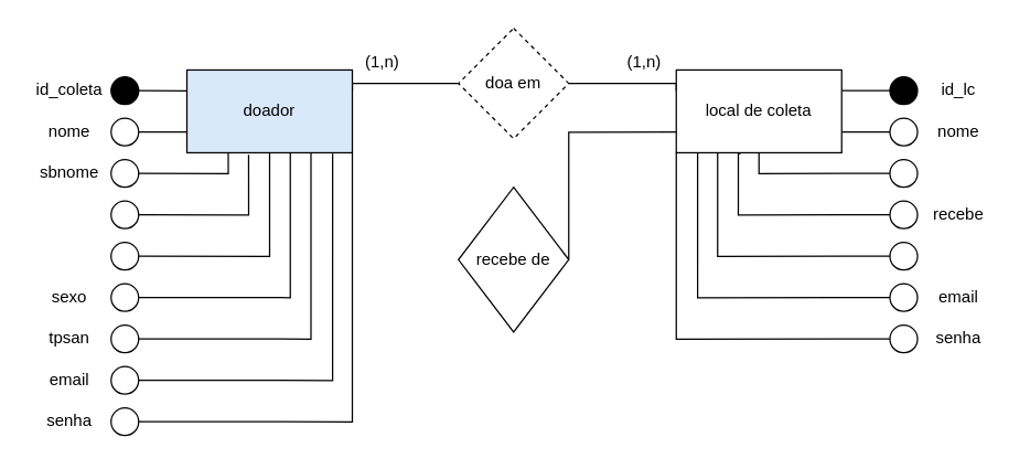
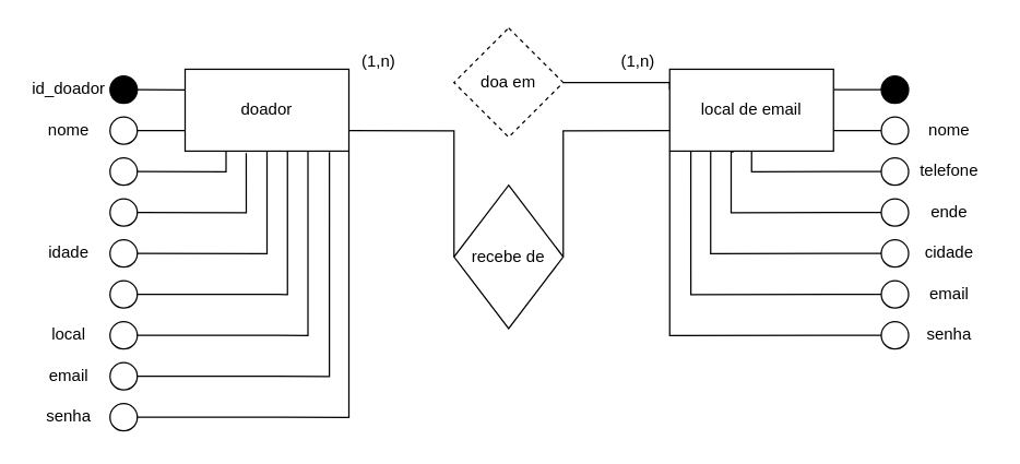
  <mxCell id="0" />
  <mxCell id="1" parent="0" />
- <mxCell id="2" style="edgeStyle=orthogonalEdgeStyle;rounded=0;orthogonalLoop=1;jettySize=auto;html=1;exitX=1;exitY=0.25;exitDx=0;exitDy=0;entryX=0;entryY=0.5;entryDx=0;entryDy=0;endArrow=none;endFill=0;" parent="1" source="3" target="5" edge="1"><mxGeometry relative="1" as="geometry"><Array as="points"><mxPoint x="255" y="60" /></Array></mxGeometry></mxCell>
- <mxCell id="3" value="doador" style="rounded=0;whiteSpace=wrap;html=1;fillColor=#dae8fc;" parent="1" vertex="1"><mxGeometry x="135" y="50.25" width="120" height="60" as="geometry" /></mxCell>
+ <mxCell id="3" value="doador" style="rounded=0;whiteSpace=wrap;html=1;" parent="1" vertex="1"><mxGeometry x="135" y="50.25" width="120" height="60" as="geometry" /></mxCell>
  <mxCell id="4" style="edgeStyle=orthogonalEdgeStyle;rounded=0;orthogonalLoop=1;jettySize=auto;html=1;exitX=1;exitY=0.5;exitDx=0;exitDy=0;entryX=0;entryY=0.25;entryDx=0;entryDy=0;endArrow=none;endFill=0;" parent="1" source="5" target="9" edge="1"><mxGeometry relative="1" as="geometry"><mxPoint x="456" y="194" as="targetPoint" /><Array as="points"><mxPoint x="490" y="60" /></Array></mxGeometry></mxCell>
  <mxCell id="5" value="doa em" style="rhombus;whiteSpace=wrap;html=1;dashed=1;" parent="1" vertex="1"><mxGeometry x="332" y="20" width="80" height="80" as="geometry" /></mxCell>
  <mxCell id="6" style="edgeStyle=orthogonalEdgeStyle;rounded=0;orthogonalLoop=1;jettySize=auto;html=1;exitX=1;exitY=0.25;exitDx=0;exitDy=0;entryX=0;entryY=0.5;entryDx=0;entryDy=0;endArrow=none;endFill=0;" parent="1" source="9" target="27" edge="1"><mxGeometry relative="1" as="geometry" /></mxCell>
  <mxCell id="7" style="edgeStyle=orthogonalEdgeStyle;rounded=0;orthogonalLoop=1;jettySize=auto;html=1;exitX=1;exitY=0.75;exitDx=0;exitDy=0;entryX=0;entryY=0.5;entryDx=0;entryDy=0;endArrow=none;endFill=0;" parent="1" source="9" target="28" edge="1"><mxGeometry relative="1" as="geometry" /></mxCell>
  <mxCell id="8" style="edgeStyle=orthogonalEdgeStyle;rounded=0;orthogonalLoop=1;jettySize=auto;html=1;exitX=0.129;exitY=0.998;exitDx=0;exitDy=0;entryX=0;entryY=0.5;entryDx=0;entryDy=0;endArrow=none;endFill=0;exitPerimeter=0;" parent="1" source="9" target="45" edge="1"><mxGeometry relative="1" as="geometry"><mxPoint x="645" y="205.25" as="targetPoint" /><Array as="points"><mxPoint x="505" y="215.25" /></Array></mxGeometry></mxCell>
- <mxCell id="9" value="local de coleta" style="rounded=0;whiteSpace=wrap;html=1;" parent="1" vertex="1"><mxGeometry x="490" y="50.25" width="120" height="60" as="geometry" /></mxCell>
+ <mxCell id="9" value="local de email" style="rounded=0;whiteSpace=wrap;html=1;" parent="1" vertex="1"><mxGeometry x="490" y="50.25" width="120" height="60" as="geometry" /></mxCell>
  <mxCell id="10" style="edgeStyle=orthogonalEdgeStyle;rounded=0;orthogonalLoop=1;jettySize=auto;html=1;exitX=1;exitY=0.5;exitDx=0;exitDy=0;entryX=0;entryY=0.25;entryDx=0;entryDy=0;endArrow=none;endFill=0;" parent="1" source="11" target="3" edge="1"><mxGeometry relative="1" as="geometry" /></mxCell>
  <mxCell id="11" value="" style="ellipse;whiteSpace=wrap;html=1;aspect=fixed;fillColor=#000000;" parent="1" vertex="1"><mxGeometry x="80" y="55.25" width="20" height="20" as="geometry" /></mxCell>
  <mxCell id="12" value="" style="ellipse;whiteSpace=wrap;html=1;aspect=fixed;" parent="1" vertex="1"><mxGeometry x="80" y="115.25" width="20" height="20" as="geometry" /></mxCell>
  <mxCell id="13" style="edgeStyle=orthogonalEdgeStyle;rounded=0;orthogonalLoop=1;jettySize=auto;html=1;exitX=1;exitY=0.5;exitDx=0;exitDy=0;entryX=0;entryY=0.75;entryDx=0;entryDy=0;endArrow=none;endFill=0;" parent="1" source="14" target="3" edge="1"><mxGeometry relative="1" as="geometry" /></mxCell>
  <mxCell id="14" value="" style="ellipse;whiteSpace=wrap;html=1;aspect=fixed;" parent="1" vertex="1"><mxGeometry x="80" y="85.25" width="20" height="20" as="geometry" /></mxCell>
  <mxCell id="15" value="" style="ellipse;whiteSpace=wrap;html=1;aspect=fixed;" parent="1" vertex="1"><mxGeometry x="80" y="175.25" width="20" height="20" as="geometry" /></mxCell>
  <mxCell id="16" style="edgeStyle=orthogonalEdgeStyle;rounded=0;orthogonalLoop=1;jettySize=auto;html=1;exitX=1;exitY=0.5;exitDx=0;exitDy=0;entryX=0.373;entryY=1.023;entryDx=0;entryDy=0;endArrow=none;endFill=0;entryPerimeter=0;" parent="1" source="17" target="3" edge="1"><mxGeometry relative="1" as="geometry"><Array as="points"><mxPoint x="180" y="155.25" /></Array></mxGeometry></mxCell>
  <mxCell id="17" value="" style="ellipse;whiteSpace=wrap;html=1;aspect=fixed;" parent="1" vertex="1"><mxGeometry x="80" y="145.25" width="20" height="20" as="geometry" /></mxCell>
  <mxCell id="18" style="edgeStyle=orthogonalEdgeStyle;rounded=0;orthogonalLoop=1;jettySize=auto;html=1;exitX=1;exitY=0.5;exitDx=0;exitDy=0;endArrow=none;endFill=0;" parent="1" source="19" edge="1"><mxGeometry relative="1" as="geometry"><mxPoint x="210" y="110.25" as="targetPoint" /><Array as="points"><mxPoint x="210" y="215.25" /><mxPoint x="210" y="110.25" /></Array></mxGeometry></mxCell>
  <mxCell id="19" value="" style="ellipse;whiteSpace=wrap;html=1;aspect=fixed;" parent="1" vertex="1"><mxGeometry x="80" y="205.25" width="20" height="20" as="geometry" /></mxCell>
- <mxCell id="20" value="id_coleta" style="text;html=1;align=center;verticalAlign=middle;whiteSpace=wrap;rounded=0;" parent="1" vertex="1"><mxGeometry x="20" y="50.25" width="60" height="30" as="geometry" /></mxCell>
+ <mxCell id="20" value="id_doador" style="text;html=1;align=center;verticalAlign=middle;whiteSpace=wrap;rounded=0;" parent="1" vertex="1"><mxGeometry x="20" y="50.25" width="60" height="30" as="geometry" /></mxCell>
  <mxCell id="21" value="email" style="text;html=1;align=center;verticalAlign=middle;whiteSpace=wrap;rounded=0;" parent="1" vertex="1"><mxGeometry x="20" y="257.75" width="60" height="35" as="geometry" /></mxCell>
- <mxCell id="23" value="tpsan" style="text;html=1;align=center;verticalAlign=middle;whiteSpace=wrap;rounded=0;" parent="1" vertex="1"><mxGeometry x="20" y="230.25" width="60" height="30" as="geometry" /></mxCell>
- <mxCell id="24" value="sexo" style="text;html=1;align=center;verticalAlign=middle;whiteSpace=wrap;rounded=0;" parent="1" vertex="1"><mxGeometry x="20" y="200.25" width="60" height="30" as="geometry" /></mxCell>
+ <mxCell id="22" value="idade" style="text;html=1;align=center;verticalAlign=middle;whiteSpace=wrap;rounded=0;" parent="1" vertex="1"><mxGeometry x="20" y="170.25" width="60" height="30" as="geometry" /></mxCell>
+ <mxCell id="23" value="local" style="text;html=1;align=center;verticalAlign=middle;whiteSpace=wrap;rounded=0;" parent="1" vertex="1"><mxGeometry x="20" y="230.25" width="60" height="30" as="geometry" /></mxCell>
  <mxCell id="25" style="edgeStyle=orthogonalEdgeStyle;rounded=0;orthogonalLoop=1;jettySize=auto;html=1;exitX=1;exitY=0.5;exitDx=0;exitDy=0;entryX=0.5;entryY=1;entryDx=0;entryDy=0;endArrow=none;endFill=0;" parent="1" source="15" target="3" edge="1"><mxGeometry relative="1" as="geometry"><mxPoint x="240" y="120.25" as="targetPoint" /></mxGeometry></mxCell>
  <mxCell id="26" style="edgeStyle=orthogonalEdgeStyle;rounded=0;orthogonalLoop=1;jettySize=auto;html=1;exitX=1;exitY=0.5;exitDx=0;exitDy=0;entryX=0.25;entryY=1;entryDx=0;entryDy=0;endArrow=none;endFill=0;" parent="1" source="12" target="3" edge="1"><mxGeometry relative="1" as="geometry"><Array as="points"><mxPoint x="165" y="125.25" /></Array></mxGeometry></mxCell>
  <mxCell id="27" value="" style="ellipse;whiteSpace=wrap;html=1;aspect=fixed;fillColor=#000000;strokeColor=#000000;" parent="1" vertex="1"><mxGeometry x="645" y="55.25" width="20" height="20" as="geometry" /></mxCell>
  <mxCell id="28" value="" style="ellipse;whiteSpace=wrap;html=1;aspect=fixed;" parent="1" vertex="1"><mxGeometry x="645" y="85.25" width="20" height="20" as="geometry" /></mxCell>
  <mxCell id="29" style="edgeStyle=orthogonalEdgeStyle;rounded=0;orthogonalLoop=1;jettySize=auto;html=1;exitX=0;exitY=0.5;exitDx=0;exitDy=0;endArrow=none;endFill=0;entryX=0.25;entryY=1;entryDx=0;entryDy=0;" parent="1" source="44" target="9" edge="1"><mxGeometry relative="1" as="geometry"><mxPoint x="565" y="125.25" as="targetPoint" /><Array as="points"><mxPoint x="520" y="185.25" /></Array></mxGeometry></mxCell>
  <mxCell id="30" style="edgeStyle=orthogonalEdgeStyle;rounded=0;orthogonalLoop=1;jettySize=auto;html=1;exitX=0;exitY=0.5;exitDx=0;exitDy=0;entryX=0;entryY=0.5;entryDx=0;entryDy=0;" parent="1" source="33" target="33" edge="1"><mxGeometry relative="1" as="geometry" /></mxCell>
  <mxCell id="31" style="edgeStyle=orthogonalEdgeStyle;rounded=0;orthogonalLoop=1;jettySize=auto;html=1;exitX=0;exitY=0.5;exitDx=0;exitDy=0;entryX=0.5;entryY=1;entryDx=0;entryDy=0;endArrow=none;endFill=0;" parent="1" source="32" target="9" edge="1"><mxGeometry relative="1" as="geometry"><Array as="points"><mxPoint x="550" y="125.25" /></Array></mxGeometry></mxCell>
  <mxCell id="32" value="" style="ellipse;whiteSpace=wrap;html=1;aspect=fixed;" parent="1" vertex="1"><mxGeometry x="645" y="115.25" width="20" height="20" as="geometry" /></mxCell>
  <mxCell id="33" value="" style="ellipse;whiteSpace=wrap;html=1;aspect=fixed;" parent="1" vertex="1"><mxGeometry x="645" y="145.25" width="20" height="20" as="geometry" /></mxCell>
  <mxCell id="34" style="edgeStyle=orthogonalEdgeStyle;rounded=0;orthogonalLoop=1;jettySize=auto;html=1;exitX=1;exitY=0.5;exitDx=0;exitDy=0;entryX=0.75;entryY=1;entryDx=0;entryDy=0;endArrow=none;endFill=0;" parent="1" source="35" target="3" edge="1"><mxGeometry relative="1" as="geometry" /></mxCell>
  <mxCell id="35" value="" style="ellipse;whiteSpace=wrap;html=1;aspect=fixed;" parent="1" vertex="1"><mxGeometry x="80" y="235.25" width="20" height="20" as="geometry" /></mxCell>
  <mxCell id="36" value="" style="ellipse;whiteSpace=wrap;html=1;aspect=fixed;" parent="1" vertex="1"><mxGeometry x="80" y="265.25" width="20" height="20" as="geometry" /></mxCell>
  <mxCell id="37" style="edgeStyle=orthogonalEdgeStyle;rounded=0;orthogonalLoop=1;jettySize=auto;html=1;exitX=1;exitY=0.5;exitDx=0;exitDy=0;entryX=1;entryY=1;entryDx=0;entryDy=0;endArrow=none;endFill=0;" parent="1" source="38" target="3" edge="1"><mxGeometry relative="1" as="geometry" /></mxCell>
  <mxCell id="38" value="" style="ellipse;whiteSpace=wrap;html=1;aspect=fixed;" parent="1" vertex="1"><mxGeometry x="80" y="295.25" width="20" height="20" as="geometry" /></mxCell>
  <mxCell id="39" value="senha" style="text;html=1;align=center;verticalAlign=middle;whiteSpace=wrap;rounded=0;" parent="1" vertex="1"><mxGeometry x="20" y="292.75" width="60" height="25" as="geometry" /></mxCell>
  <mxCell id="40" value="nome" style="text;html=1;align=center;verticalAlign=middle;whiteSpace=wrap;rounded=0;" parent="1" vertex="1"><mxGeometry x="20" y="80.25" width="60" height="30" as="geometry" /></mxCell>
- <mxCell id="41" value="sbnome" style="text;html=1;align=center;verticalAlign=middle;whiteSpace=wrap;rounded=0;" parent="1" vertex="1"><mxGeometry x="20" y="110.25" width="60" height="30" as="geometry" /></mxCell>
  <mxCell id="42" style="edgeStyle=orthogonalEdgeStyle;rounded=0;orthogonalLoop=1;jettySize=auto;html=1;exitX=1;exitY=0.5;exitDx=0;exitDy=0;endArrow=none;endFill=0;entryX=0.881;entryY=1.01;entryDx=0;entryDy=0;entryPerimeter=0;" parent="1" source="36" target="3" edge="1"><mxGeometry relative="1" as="geometry"><mxPoint x="250" y="125.25" as="targetPoint" /></mxGeometry></mxCell>
  <mxCell id="43" style="edgeStyle=orthogonalEdgeStyle;rounded=0;orthogonalLoop=1;jettySize=auto;html=1;exitX=0;exitY=0.5;exitDx=0;exitDy=0;entryX=0;entryY=1;entryDx=0;entryDy=0;endArrow=none;endFill=0;" parent="1" source="53" target="9" edge="1"><mxGeometry relative="1" as="geometry"><Array as="points"><mxPoint x="490" y="245.25" /></Array></mxGeometry></mxCell>
  <mxCell id="44" value="" style="ellipse;whiteSpace=wrap;html=1;aspect=fixed;" parent="1" vertex="1"><mxGeometry x="645" y="175.25" width="20" height="20" as="geometry" /></mxCell>
  <mxCell id="45" value="" style="ellipse;whiteSpace=wrap;html=1;aspect=fixed;" parent="1" vertex="1"><mxGeometry x="645" y="205.25" width="20" height="20" as="geometry" /></mxCell>
  <mxCell id="46" style="edgeStyle=orthogonalEdgeStyle;rounded=0;orthogonalLoop=1;jettySize=auto;html=1;endArrow=none;endFill=0;entryX=0.389;entryY=1.01;entryDx=0;entryDy=0;entryPerimeter=0;" parent="1" target="9" edge="1"><mxGeometry relative="1" as="geometry"><mxPoint x="645" y="155.25" as="sourcePoint" /><mxPoint x="536" y="125.25" as="targetPoint" /><Array as="points"><mxPoint x="535" y="155.25" /><mxPoint x="535" y="111.25" /></Array></mxGeometry></mxCell>
- <mxCell id="47" value="id_lc" style="text;html=1;align=center;verticalAlign=middle;whiteSpace=wrap;rounded=0;" parent="1" vertex="1"><mxGeometry x="665" y="50.25" width="60" height="30" as="geometry" /></mxCell>
  <mxCell id="48" value="nome" style="text;html=1;align=center;verticalAlign=middle;whiteSpace=wrap;rounded=0;" parent="1" vertex="1"><mxGeometry x="665" y="80.25" width="60" height="30" as="geometry" /></mxCell>
  <mxCell id="49" value="email" style="text;html=1;align=center;verticalAlign=middle;whiteSpace=wrap;rounded=0;" parent="1" vertex="1"><mxGeometry x="665" y="200.25" width="60" height="30" as="geometry" /></mxCell>
  <mxCell id="50" value="senha" style="text;html=1;align=center;verticalAlign=middle;whiteSpace=wrap;rounded=0;" parent="1" vertex="1"><mxGeometry x="665" y="230.25" width="60" height="30" as="geometry" /></mxCell>
- <mxCell id="51" value="recebe" style="text;html=1;align=center;verticalAlign=middle;whiteSpace=wrap;rounded=0;" parent="1" vertex="1"><mxGeometry x="665" y="140.25" width="60" height="30" as="geometry" /></mxCell>
+ <mxCell id="51" value="ende" style="text;html=1;align=center;verticalAlign=middle;whiteSpace=wrap;rounded=0;" parent="1" vertex="1"><mxGeometry x="665" y="140.25" width="60" height="30" as="geometry" /></mxCell>
+ <mxCell id="52" value="cidade" style="text;html=1;align=center;verticalAlign=middle;whiteSpace=wrap;rounded=0;" parent="1" vertex="1"><mxGeometry x="665" y="170.25" width="60" height="30" as="geometry" /></mxCell>
  <mxCell id="53" value="" style="ellipse;whiteSpace=wrap;html=1;aspect=fixed;" parent="1" vertex="1"><mxGeometry x="645" y="235.25" width="20" height="20" as="geometry" /></mxCell>
+ <mxCell id="54" value="telefone" style="text;html=1;align=center;verticalAlign=middle;whiteSpace=wrap;rounded=0;" parent="1" vertex="1"><mxGeometry x="665" y="110.25" width="60" height="30" as="geometry" /></mxCell>
  <mxCell id="55" value="(1,n)" style="text;html=1;align=center;verticalAlign=middle;whiteSpace=wrap;rounded=0;" parent="1" vertex="1"><mxGeometry x="437" y="30" width="60" height="30" as="geometry" /></mxCell>
  <mxCell id="56" value="(1,n)" style="text;html=1;align=center;verticalAlign=middle;whiteSpace=wrap;rounded=0;" parent="1" vertex="1"><mxGeometry x="247" y="30" width="60" height="30" as="geometry" /></mxCell>
  <mxCell id="57" style="edgeStyle=orthogonalEdgeStyle;rounded=0;orthogonalLoop=1;jettySize=auto;html=1;exitX=1;exitY=0.5;exitDx=0;exitDy=0;entryX=0;entryY=0.75;entryDx=0;entryDy=0;endArrow=none;endFill=0;" edge="1" parent="1" source="59" target="9"><mxGeometry relative="1" as="geometry"><Array as="points"><mxPoint x="412" y="95" /></Array></mxGeometry></mxCell>
+ <mxCell id="58" style="edgeStyle=orthogonalEdgeStyle;rounded=0;orthogonalLoop=1;jettySize=auto;html=1;exitX=0;exitY=0.5;exitDx=0;exitDy=0;entryX=1;entryY=0.75;entryDx=0;entryDy=0;endArrow=none;endFill=0;" edge="1" parent="1" source="59" target="3"><mxGeometry relative="1" as="geometry"><Array as="points"><mxPoint x="332" y="95" /></Array></mxGeometry></mxCell>
  <mxCell id="59" value="recebe de" style="rhombus;whiteSpace=wrap;html=1;" vertex="1" parent="1"><mxGeometry x="332" y="135.25" width="80" height="105" as="geometry" /></mxCell>
